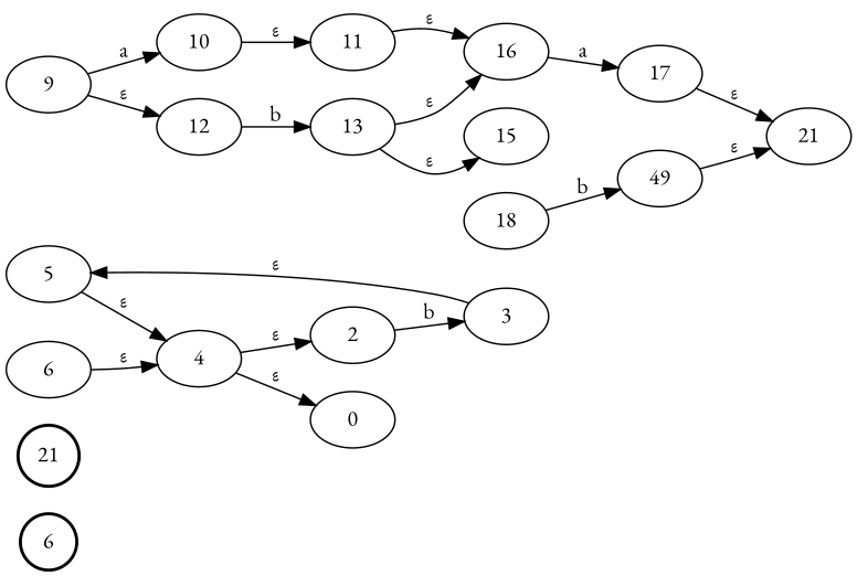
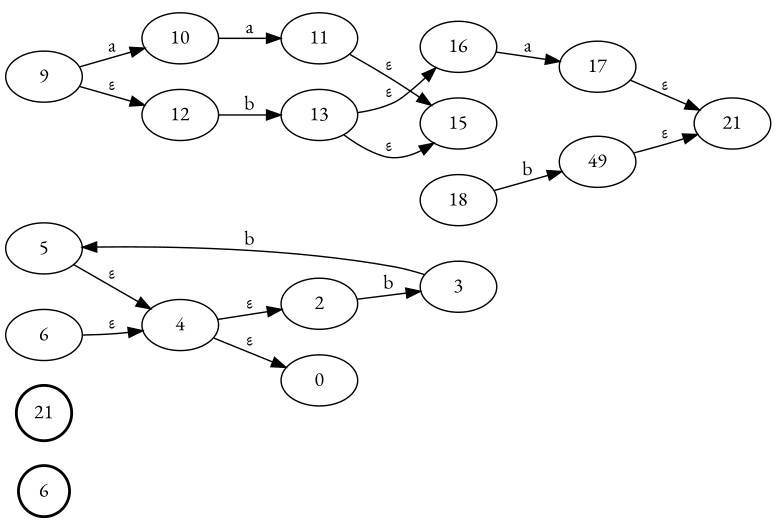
  digraph {
    fontname="EB Garamond"
    rankdir=LR
    node [fontname="EB Garamond"]
    edge [fontname="EB Garamond"]
    n1 [label=6 shape=circle style=bold]
    n2 [label=21 shape=circle style=bold]
    5
    4
    2
    3
    0
    6
    9
    10
    12
    11
    13
    15
    16
    17
    n17 [label=49]
    18
    21
    5 -> 4 [label="ε"]
    4 -> 2 [label="ε"]
    4 -> 0 [label="ε"]
    2 -> 3 [label=b]
-   3 -> 5 [label="ε"]
+   3 -> 5 [label=b]
    6 -> 4 [label="ε"]
    9 -> 10 [label=a]
    9 -> 12 [label="ε"]
-   10 -> 11 [label="ε"]
+   10 -> 11 [label=a]
    12 -> 13 [label=b]
-   11 -> 16 [label="ε"]
+   11 -> 15 [label="ε"]
    13 -> 15 [label="ε"]
    13 -> 16 [label="ε"]
    16 -> 17 [label=a]
    17 -> 21 [label="ε"]
    n17 -> 21 [label="ε"]
    18 -> n17 [label=b]
  }
